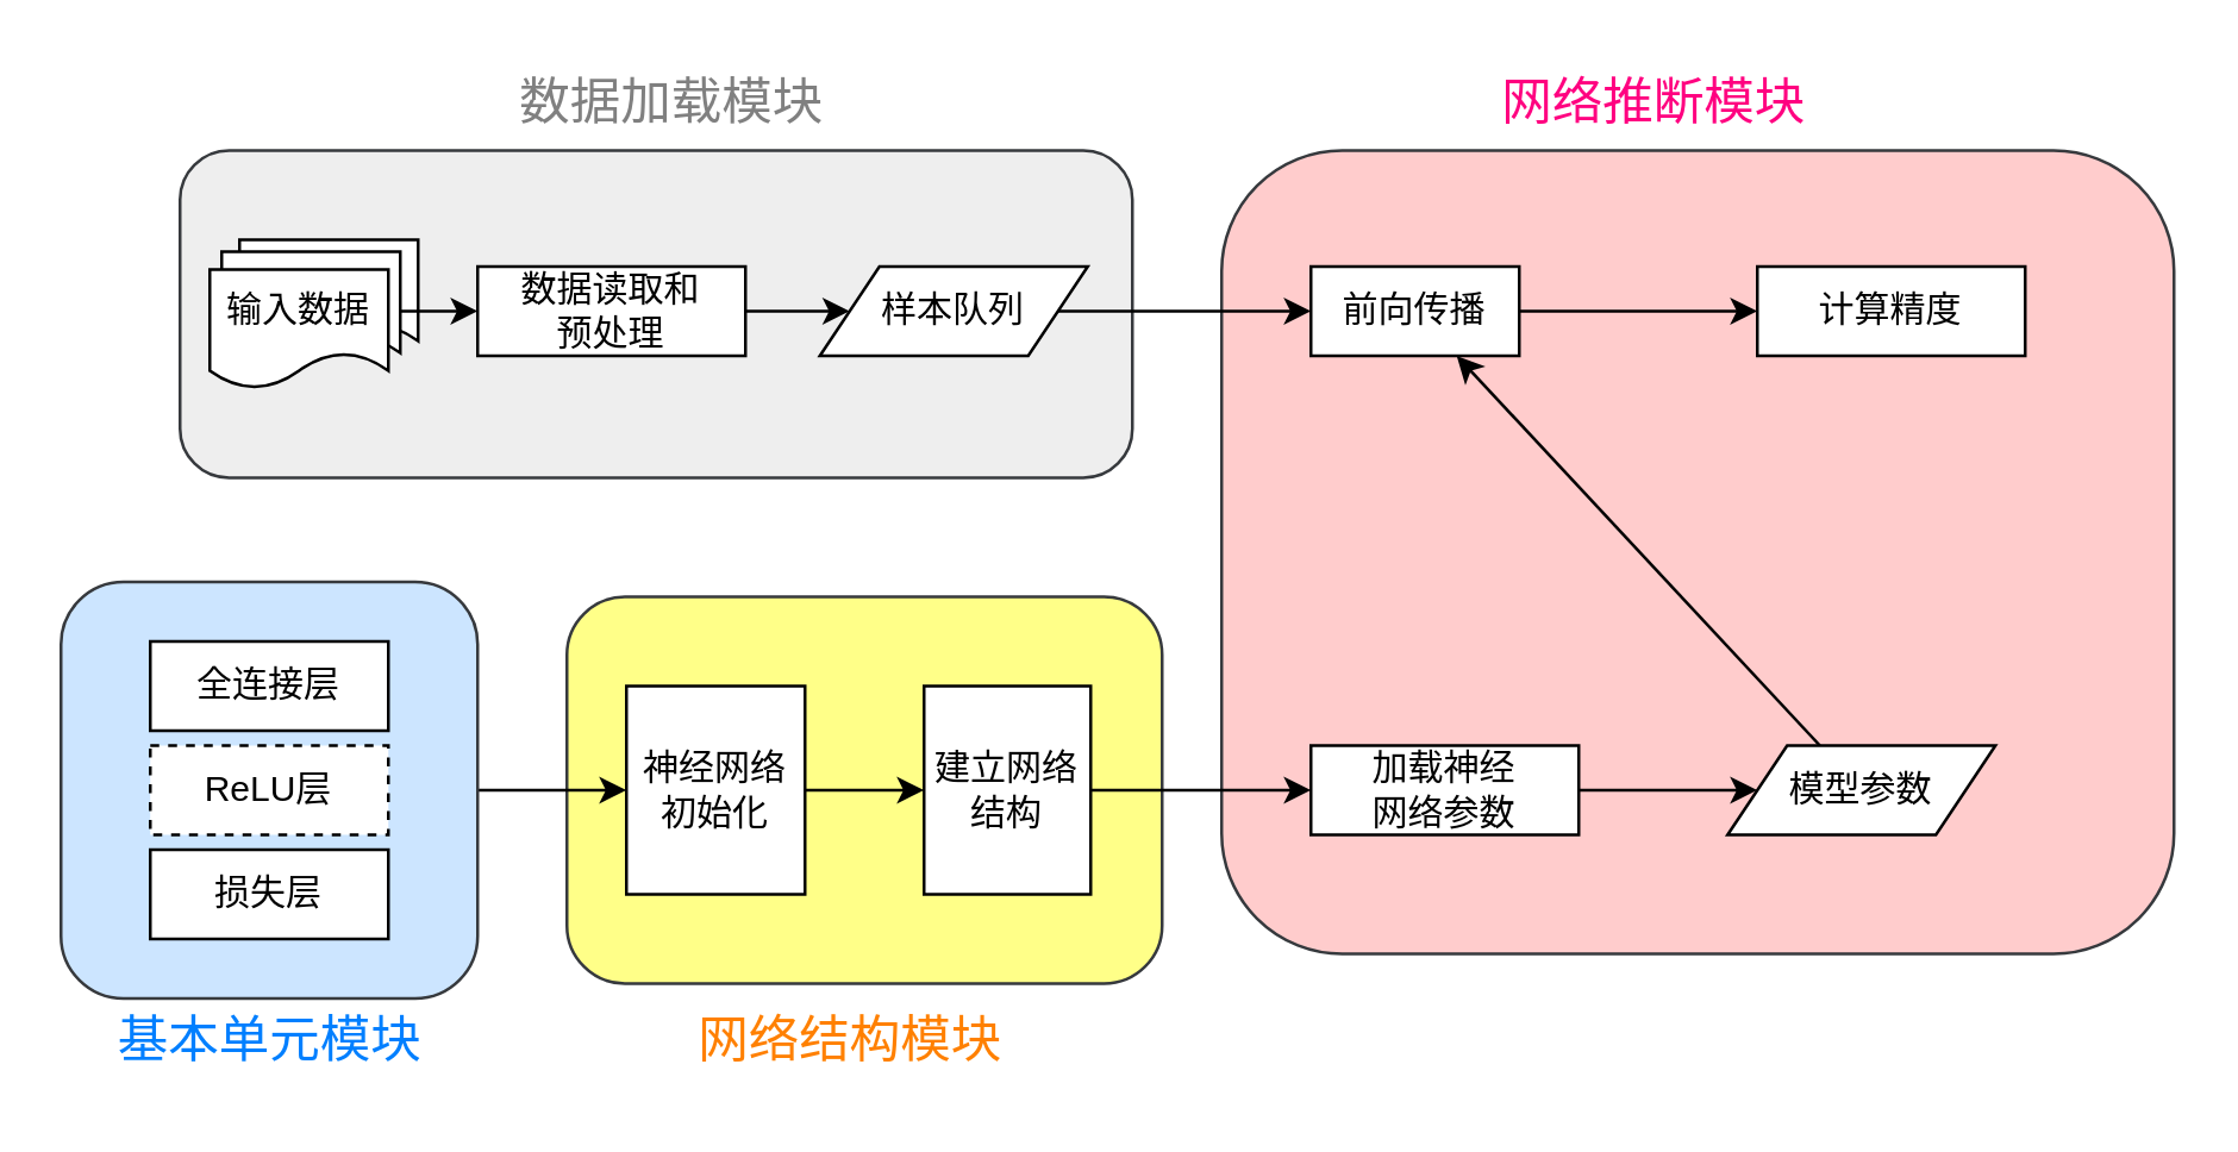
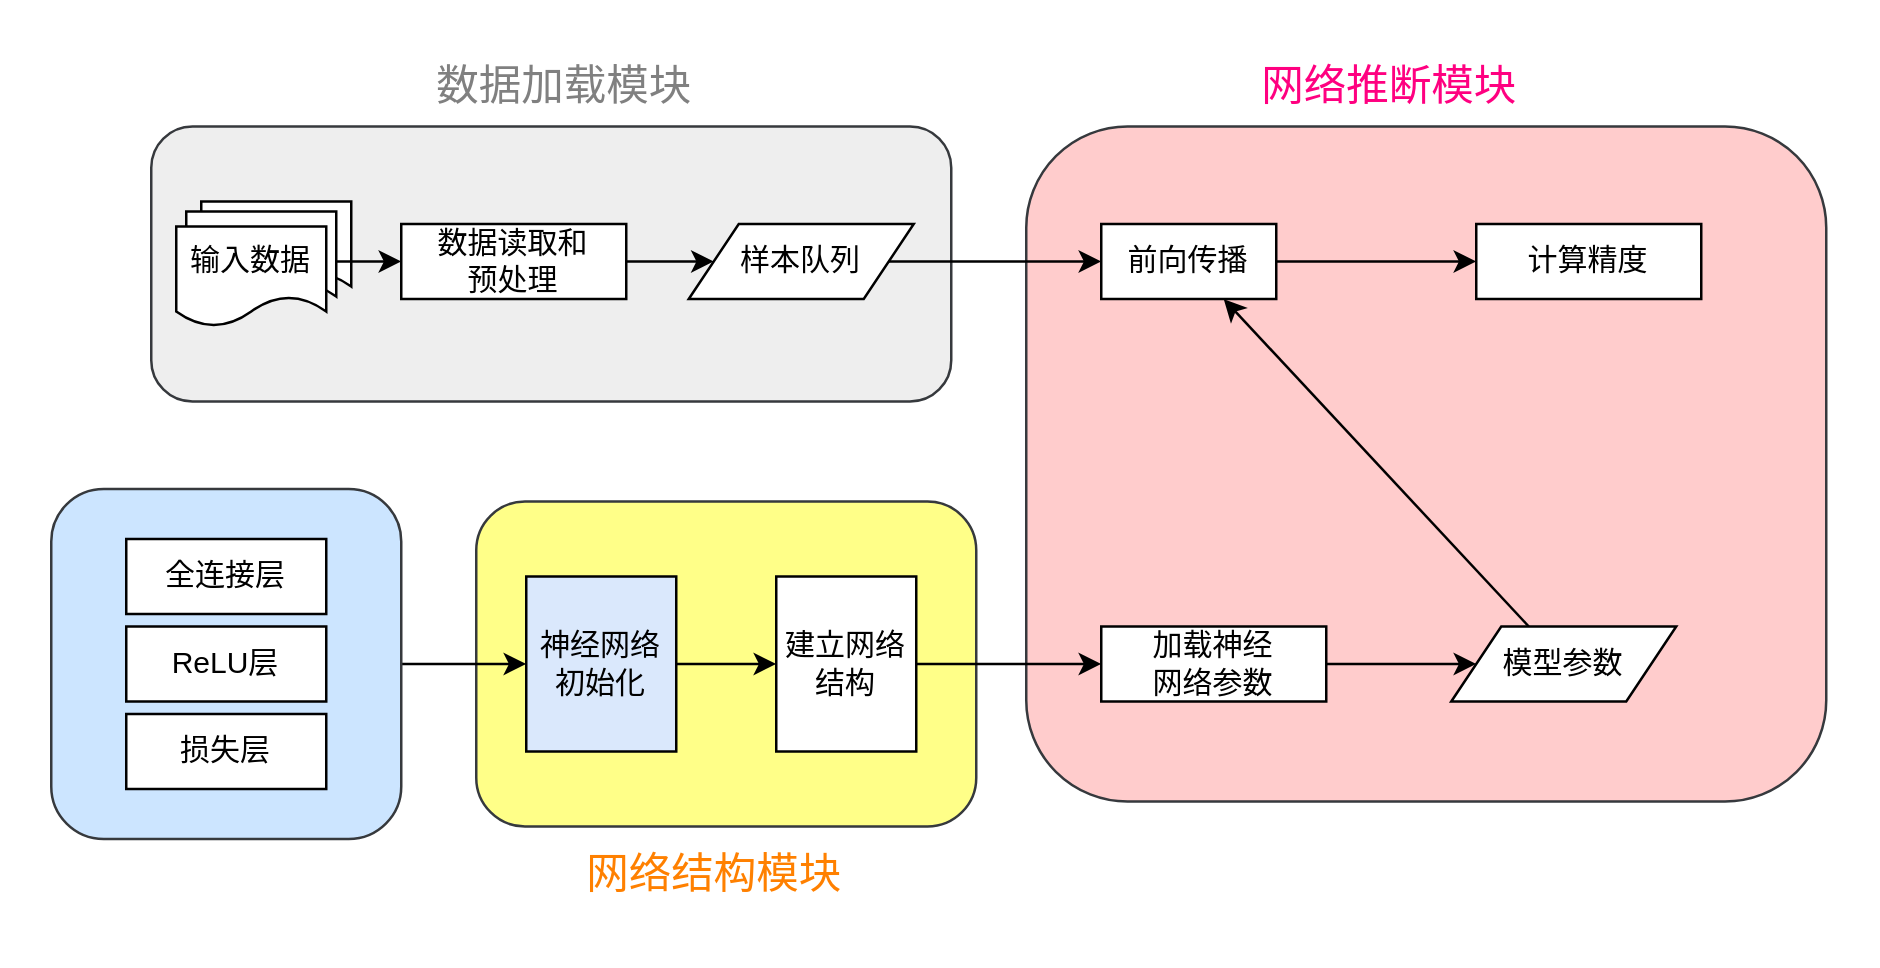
  <mxCell id="0" />
  <mxCell id="1" parent="0" />
  <mxCell id="2" value="" style="rounded=1;whiteSpace=wrap;html=1;fillColor=#ffcccc;strokeColor=#36393d;" vertex="1" parent="1"><mxGeometry x="410" y="50" width="320" height="270" as="geometry" /></mxCell>
  <mxCell id="3" value="" style="rounded=1;whiteSpace=wrap;html=1;fillColor=#eeeeee;strokeColor=#36393d;" vertex="1" parent="1"><mxGeometry x="60" y="50" width="320" height="110" as="geometry" /></mxCell>
  <mxCell id="4" value="" style="shape=document;whiteSpace=wrap;html=1;boundedLbl=1;" vertex="1" parent="1"><mxGeometry x="80" y="80" width="60" height="40" as="geometry" /></mxCell>
  <mxCell id="5" style="edgeStyle=orthogonalEdgeStyle;rounded=0;orthogonalLoop=1;jettySize=auto;html=1;exitX=1;exitY=0.5;exitDx=0;exitDy=0;entryX=0;entryY=0.5;entryDx=0;entryDy=0;" edge="1" parent="1" source="6" target="21"><mxGeometry relative="1" as="geometry" /></mxCell>
  <mxCell id="6" value="" style="shape=document;whiteSpace=wrap;html=1;boundedLbl=1;" vertex="1" parent="1"><mxGeometry x="74" y="84" width="60" height="40" as="geometry" /></mxCell>
  <mxCell id="7" value="" style="rounded=1;whiteSpace=wrap;html=1;fillColor=#ffff88;strokeColor=#36393d;" vertex="1" parent="1"><mxGeometry x="190" y="200" width="200" height="130" as="geometry" /></mxCell>
  <mxCell id="8" style="edgeStyle=orthogonalEdgeStyle;rounded=0;orthogonalLoop=1;jettySize=auto;html=1;" edge="1" parent="1" source="9" target="14"><mxGeometry relative="1" as="geometry" /></mxCell>
  <mxCell id="9" value="" style="rounded=1;whiteSpace=wrap;html=1;fillColor=#cce5ff;strokeColor=#36393d;" vertex="1" parent="1"><mxGeometry x="20" y="195" width="140" height="140" as="geometry" /></mxCell>
  <mxCell id="10" value="全连接层" style="rounded=0;whiteSpace=wrap;html=1;" vertex="1" parent="1"><mxGeometry x="50" y="215" width="80" height="30" as="geometry" /></mxCell>
- <mxCell id="11" value="ReLU层" style="rounded=0;whiteSpace=wrap;html=1;dashed=1;" vertex="1" parent="1"><mxGeometry x="50" y="250" width="80" height="30" as="geometry" /></mxCell>
+ <mxCell id="11" value="ReLU层" style="rounded=0;whiteSpace=wrap;html=1;" vertex="1" parent="1"><mxGeometry x="50" y="250" width="80" height="30" as="geometry" /></mxCell>
  <mxCell id="12" value="损失层" style="rounded=0;whiteSpace=wrap;html=1;" vertex="1" parent="1"><mxGeometry x="50" y="285" width="80" height="30" as="geometry" /></mxCell>
  <mxCell id="13" style="edgeStyle=orthogonalEdgeStyle;rounded=0;orthogonalLoop=1;jettySize=auto;html=1;" edge="1" parent="1" source="14" target="16"><mxGeometry relative="1" as="geometry" /></mxCell>
- <mxCell id="14" value="神经网络初始化" style="rounded=0;whiteSpace=wrap;html=1;" vertex="1" parent="1"><mxGeometry x="210" y="230" width="60" height="70" as="geometry" /></mxCell>
+ <mxCell id="14" value="神经网络初始化" style="rounded=0;whiteSpace=wrap;html=1;fillColor=#dae8fc;" vertex="1" parent="1"><mxGeometry x="210" y="230" width="60" height="70" as="geometry" /></mxCell>
  <mxCell id="15" style="edgeStyle=orthogonalEdgeStyle;rounded=0;orthogonalLoop=1;jettySize=auto;html=1;" edge="1" parent="1" source="16" target="28"><mxGeometry relative="1" as="geometry" /></mxCell>
  <mxCell id="16" value="建立网络结构" style="rounded=0;whiteSpace=wrap;html=1;" vertex="1" parent="1"><mxGeometry x="310" y="230" width="56" height="70" as="geometry" /></mxCell>
  <mxCell id="17" style="edgeStyle=orthogonalEdgeStyle;rounded=0;orthogonalLoop=1;jettySize=auto;html=1;exitX=1;exitY=0.5;exitDx=0;exitDy=0;" edge="1" parent="1" source="18" target="23"><mxGeometry relative="1" as="geometry" /></mxCell>
  <mxCell id="18" value="样本队列" style="shape=parallelogram;perimeter=parallelogramPerimeter;whiteSpace=wrap;html=1;fixedSize=1;" vertex="1" parent="1"><mxGeometry x="275" y="89" width="90" height="30" as="geometry" /></mxCell>
  <mxCell id="19" value="输入数据" style="shape=document;whiteSpace=wrap;html=1;boundedLbl=1;" vertex="1" parent="1"><mxGeometry x="70" y="90" width="60" height="40" as="geometry" /></mxCell>
  <mxCell id="20" style="edgeStyle=orthogonalEdgeStyle;rounded=0;orthogonalLoop=1;jettySize=auto;html=1;" edge="1" parent="1" source="21" target="18"><mxGeometry relative="1" as="geometry" /></mxCell>
  <mxCell id="21" value="数据读取和&lt;br&gt;预处理" style="rounded=0;whiteSpace=wrap;html=1;" vertex="1" parent="1"><mxGeometry x="160" y="89" width="90" height="30" as="geometry" /></mxCell>
  <mxCell id="22" style="edgeStyle=orthogonalEdgeStyle;rounded=0;orthogonalLoop=1;jettySize=auto;html=1;exitX=1;exitY=0.5;exitDx=0;exitDy=0;entryX=0;entryY=0.5;entryDx=0;entryDy=0;" edge="1" parent="1" source="23" target="24"><mxGeometry relative="1" as="geometry" /></mxCell>
  <mxCell id="23" value="前向传播" style="rounded=0;whiteSpace=wrap;html=1;" vertex="1" parent="1"><mxGeometry x="440" y="89" width="70" height="30" as="geometry" /></mxCell>
  <mxCell id="24" value="计算精度" style="rounded=0;whiteSpace=wrap;html=1;" vertex="1" parent="1"><mxGeometry x="590" y="89" width="90" height="30" as="geometry" /></mxCell>
  <mxCell id="25" style="rounded=0;orthogonalLoop=1;jettySize=auto;html=1;" edge="1" parent="1" source="26" target="23"><mxGeometry relative="1" as="geometry" /></mxCell>
  <mxCell id="26" value="模型参数" style="shape=parallelogram;perimeter=parallelogramPerimeter;whiteSpace=wrap;html=1;fixedSize=1;" vertex="1" parent="1"><mxGeometry x="580" y="250" width="90" height="30" as="geometry" /></mxCell>
  <mxCell id="27" style="edgeStyle=orthogonalEdgeStyle;rounded=0;orthogonalLoop=1;jettySize=auto;html=1;" edge="1" parent="1" source="28" target="26"><mxGeometry relative="1" as="geometry" /></mxCell>
  <mxCell id="28" value="加载神经&lt;br&gt;网络参数" style="rounded=0;whiteSpace=wrap;html=1;" vertex="1" parent="1"><mxGeometry x="440" y="250" width="90" height="30" as="geometry" /></mxCell>
  <mxCell id="29" value="&lt;font color=&quot;#808080&quot; style=&quot;font-size: 17px;&quot; face=&quot;Family Song 常规体&quot;&gt;数据加载模块&lt;/font&gt;" style="text;html=1;align=center;verticalAlign=middle;resizable=0;points=[];autosize=1;strokeColor=none;fillColor=none;" vertex="1" parent="1"><mxGeometry x="160" y="20" width="130" height="30" as="geometry" /></mxCell>
  <mxCell id="30" value="&lt;font color=&quot;#ff0080&quot; style=&quot;font-size: 17px;&quot; face=&quot;Family Song 常规体&quot;&gt;网络推断模块&lt;/font&gt;" style="text;html=1;align=center;verticalAlign=middle;resizable=0;points=[];autosize=1;strokeColor=none;fillColor=none;" vertex="1" parent="1"><mxGeometry x="490" y="20" width="130" height="30" as="geometry" /></mxCell>
- <mxCell id="31" value="&lt;font color=&quot;#007fff&quot; style=&quot;font-size: 17px;&quot; face=&quot;Family Song 常规体&quot;&gt;基本单元模块&lt;/font&gt;" style="text;html=1;align=center;verticalAlign=middle;resizable=0;points=[];autosize=1;strokeColor=none;fillColor=none;" vertex="1" parent="1"><mxGeometry x="25" y="335" width="130" height="30" as="geometry" /></mxCell>
  <mxCell id="32" value="&lt;font color=&quot;#ff8000&quot; style=&quot;font-size: 17px;&quot; face=&quot;Family Song 常规体&quot;&gt;网络结构模块&lt;/font&gt;" style="text;html=1;align=center;verticalAlign=middle;resizable=0;points=[];autosize=1;strokeColor=none;fillColor=none;" vertex="1" parent="1"><mxGeometry x="220" y="335" width="130" height="30" as="geometry" /></mxCell>
